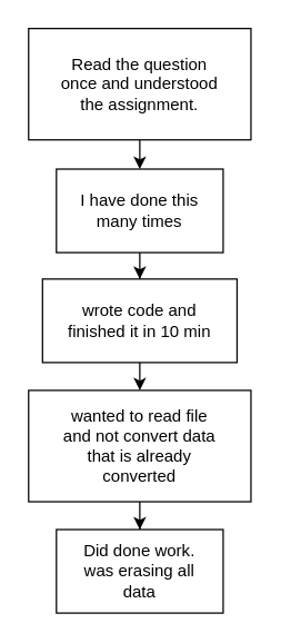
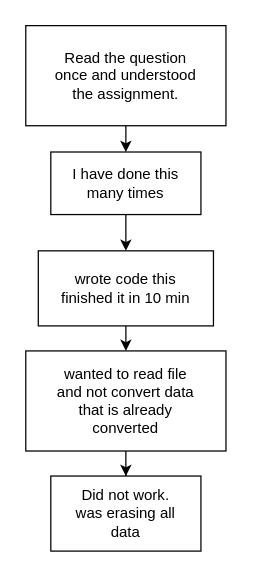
  <mxCell id="0" />
  <mxCell id="1" parent="0" />
  <mxCell id="2" style="edgeStyle=orthogonalEdgeStyle;rounded=0;orthogonalLoop=1;jettySize=auto;html=1;exitX=0.5;exitY=1;exitDx=0;exitDy=0;entryX=0.5;entryY=0;entryDx=0;entryDy=0;" edge="1" parent="1" source="3" target="5"><mxGeometry relative="1" as="geometry" /></mxCell>
  <mxCell id="3" value="Read the question&lt;div&gt;once and understood&lt;/div&gt;&lt;div&gt;the assignment.&lt;/div&gt;" style="rounded=0;whiteSpace=wrap;html=1;" vertex="1" parent="1"><mxGeometry x="20" y="20" width="160" height="80" as="geometry" /></mxCell>
  <mxCell id="4" value="" style="edgeStyle=orthogonalEdgeStyle;rounded=0;orthogonalLoop=1;jettySize=auto;html=1;" edge="1" parent="1" source="5" target="7"><mxGeometry relative="1" as="geometry" /></mxCell>
- <mxCell id="5" value="I have done this&lt;div&gt;many times&lt;/div&gt;" style="rounded=0;whiteSpace=wrap;html=1;" vertex="1" parent="1"><mxGeometry x="40" y="121" width="120" height="60" as="geometry" /></mxCell>
+ <mxCell id="5" value="I have done this&lt;div&gt;many times&lt;/div&gt;" style="rounded=0;whiteSpace=wrap;html=1;" vertex="1" parent="1"><mxGeometry x="40" y="121" width="120" height="50" as="geometry" /></mxCell>
  <mxCell id="6" style="edgeStyle=orthogonalEdgeStyle;rounded=0;orthogonalLoop=1;jettySize=auto;html=1;exitX=0.5;exitY=1;exitDx=0;exitDy=0;entryX=0.5;entryY=0;entryDx=0;entryDy=0;" edge="1" parent="1" source="7" target="9"><mxGeometry relative="1" as="geometry" /></mxCell>
- <mxCell id="7" value="wrote code and&lt;div&gt;finished it in 10 min&lt;/div&gt;" style="rounded=0;whiteSpace=wrap;html=1;" vertex="1" parent="1"><mxGeometry x="30" y="200" width="140" height="60" as="geometry" /></mxCell>
+ <mxCell id="7" value="wrote code this&lt;div&gt;finished it in 10 min&lt;/div&gt;" style="rounded=0;whiteSpace=wrap;html=1;" vertex="1" parent="1"><mxGeometry x="30" y="200" width="140" height="60" as="geometry" /></mxCell>
  <mxCell id="8" value="" style="edgeStyle=orthogonalEdgeStyle;rounded=0;orthogonalLoop=1;jettySize=auto;html=1;" edge="1" parent="1" source="9" target="10"><mxGeometry relative="1" as="geometry" /></mxCell>
  <mxCell id="9" value="wanted to read file&lt;div&gt;and not convert data&lt;/div&gt;&lt;div&gt;that is already&lt;/div&gt;&lt;div&gt;converted&lt;/div&gt;" style="rounded=0;whiteSpace=wrap;html=1;" vertex="1" parent="1"><mxGeometry x="20" y="280" width="160" height="80" as="geometry" /></mxCell>
- <mxCell id="10" value="Did done work.&lt;div&gt;was erasing all&lt;/div&gt;&lt;div&gt;data&lt;/div&gt;" style="rounded=0;whiteSpace=wrap;html=1;" vertex="1" parent="1"><mxGeometry x="40" y="380" width="120" height="60" as="geometry" /></mxCell>
+ <mxCell id="10" value="Did not work.&lt;div&gt;was erasing all&lt;/div&gt;&lt;div&gt;data&lt;/div&gt;" style="rounded=0;whiteSpace=wrap;html=1;" vertex="1" parent="1"><mxGeometry x="40" y="380" width="120" height="60" as="geometry" /></mxCell>
